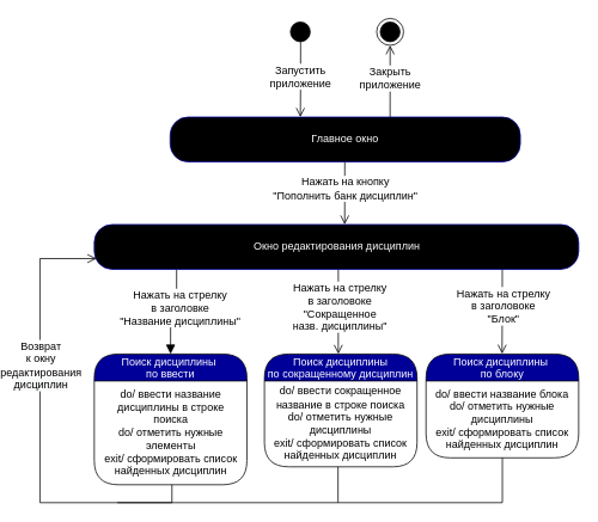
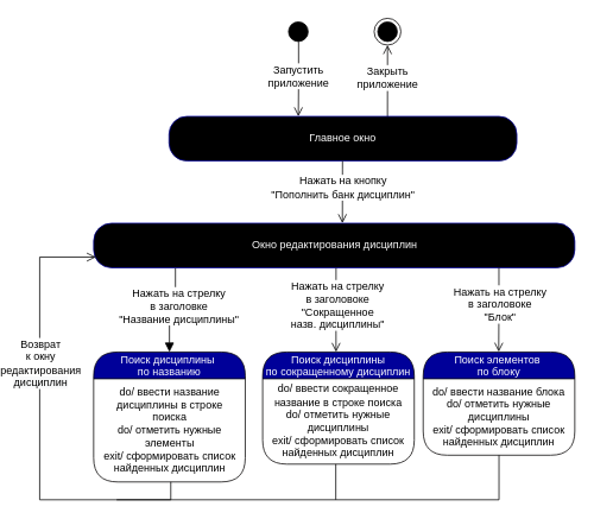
  <mxCell id="0" />
  <mxCell id="1" parent="0" />
  <mxCell id="2" value="" style="ellipse;html=1;shape=startState;fillColor=#000000;strokeColor=#000000;fontColor=#000099;" parent="1" vertex="1"><mxGeometry x="295" y="20" width="30" height="30" as="geometry" /></mxCell>
  <mxCell id="3" value="&lt;font style=&quot;font-size: 12px&quot;&gt;Запустить &lt;br&gt;приложение&lt;/font&gt;" style="edgeStyle=orthogonalEdgeStyle;html=1;verticalAlign=bottom;endArrow=open;endSize=8;strokeColor=#030000;rounded=0;exitX=0.509;exitY=0.876;exitDx=0;exitDy=0;exitPerimeter=0;spacingBottom=-14;fontSize=10;" parent="1" source="2" edge="1"><mxGeometry relative="1" as="geometry"><mxPoint x="310" y="130" as="targetPoint" /><mxPoint x="280" y="90" as="sourcePoint" /></mxGeometry></mxCell>
  <mxCell id="4" value="&lt;font style=&quot;font-size: 12px&quot;&gt;Закрыть&lt;br&gt;приложение&lt;/font&gt;" style="edgeStyle=orthogonalEdgeStyle;html=1;verticalAlign=bottom;endArrow=open;endSize=8;strokeColor=#030000;rounded=0;spacingBottom=-14;fontSize=10;entryX=0.5;entryY=1;entryDx=0;entryDy=0;exitX=0.781;exitY=0;exitDx=0;exitDy=0;exitPerimeter=0;" parent="1" target="5" edge="1"><mxGeometry relative="1" as="geometry"><mxPoint x="505" y="100" as="targetPoint" /><mxPoint x="409.96" y="130" as="sourcePoint" /><Array as="points"><mxPoint x="410" y="90" /><mxPoint x="410" y="90" /></Array></mxGeometry></mxCell>
  <mxCell id="5" value="" style="ellipse;html=1;shape=endState;fillColor=#000000;strokeColor=#030000;" parent="1" vertex="1"><mxGeometry x="395" y="20" width="30" height="30" as="geometry" /></mxCell>
  <mxCell id="6" value="Главное окно" style="rounded=1;whiteSpace=wrap;html=1;arcSize=40;fontColor=#FFFFFF;fillColor=#000000;strokeColor=#000099;" parent="1" vertex="1"><mxGeometry x="165" y="130" width="390" height="50" as="geometry" /></mxCell>
  <mxCell id="7" value="" style="edgeStyle=orthogonalEdgeStyle;html=1;verticalAlign=bottom;endArrow=open;endSize=8;strokeColor=#000000;rounded=0;fontSize=10;exitX=0.097;exitY=1.006;exitDx=0;exitDy=0;exitPerimeter=0;entryX=0.154;entryY=0;entryDx=0;entryDy=0;entryPerimeter=0;" parent="1" edge="1"><mxGeometry relative="1" as="geometry"><mxPoint x="359.413" y="249.82" as="targetPoint" /><mxPoint x="359.52" y="180.12" as="sourcePoint" /><Array as="points"><mxPoint x="359.35" y="189.82" /></Array></mxGeometry></mxCell>
  <mxCell id="8" value="Нажать на кнопку&lt;br&gt;&quot;Пополнить банк дисциплин&quot;" style="edgeLabel;html=1;align=center;verticalAlign=middle;resizable=0;points=[];fontSize=12;" parent="7" vertex="1" connectable="0"><mxGeometry x="-0.252" y="2" relative="1" as="geometry"><mxPoint x="-2" y="3" as="offset" /></mxGeometry></mxCell>
- <mxCell id="9" value="Поиск дисциплины &#10;по ввести" style="swimlane;fontStyle=0;align=center;verticalAlign=middle;childLayout=stackLayout;horizontal=1;startSize=30;horizontalStack=0;resizeParent=0;resizeLast=1;container=0;fontColor=#FFFFFF;collapsible=0;rounded=1;arcSize=30;strokeColor=#030000;fillColor=#000099;swimlaneFillColor=#FFFFFF;dropTarget=0;fontSize=12;" parent="1" vertex="1"><mxGeometry x="80.5" y="394.27" width="170" height="145.73" as="geometry" /></mxCell>
+ <mxCell id="9" value="Поиск дисциплины &#10;по названию" style="swimlane;fontStyle=0;align=center;verticalAlign=middle;childLayout=stackLayout;horizontal=1;startSize=30;horizontalStack=0;resizeParent=0;resizeLast=1;container=0;fontColor=#FFFFFF;collapsible=0;rounded=1;arcSize=30;strokeColor=#030000;fillColor=#000099;swimlaneFillColor=#FFFFFF;dropTarget=0;fontSize=12;" parent="1" vertex="1"><mxGeometry x="80.5" y="394.27" width="170" height="145.73" as="geometry" /></mxCell>
  <mxCell id="10" value="do/ ввести название дисциплины в строке поиска&lt;br&gt;do/ отметить нужные элементы&lt;br&gt;exit/ сформировать список найденных дисциплин" style="text;html=1;strokeColor=none;fillColor=none;align=center;verticalAlign=middle;spacingLeft=4;spacingRight=4;whiteSpace=wrap;overflow=hidden;rotatable=0;fontColor=#000000;fontSize=12;" parent="9" vertex="1"><mxGeometry y="30" width="170" height="115.73" as="geometry" /></mxCell>
  <mxCell id="11" value="Окно редактирования дисциплин" style="rounded=1;whiteSpace=wrap;html=1;arcSize=40;fontColor=#FFFFFF;fillColor=#000000;strokeColor=#000099;" parent="1" vertex="1"><mxGeometry x="80.5" y="249.82" width="539.5" height="50" as="geometry" /></mxCell>
  <mxCell id="12" value="" style="edgeStyle=orthogonalEdgeStyle;html=1;verticalAlign=bottom;endArrow=block;endSize=8;strokeColor=#000000;rounded=0;fontSize=10;entryX=0.5;entryY=0;entryDx=0;entryDy=0;exitX=0.17;exitY=1.01;exitDx=0;exitDy=0;exitPerimeter=0;" parent="1" source="11" target="9" edge="1"><mxGeometry relative="1" as="geometry"><mxPoint x="-37.25" y="400" as="targetPoint" /><mxPoint x="167" y="330" as="sourcePoint" /><Array as="points" /></mxGeometry></mxCell>
  <mxCell id="13" value="Нажать на стрелку &lt;br&gt;в заголовке&lt;br&gt;&quot;Название дисциплины&quot;" style="edgeLabel;html=1;align=center;verticalAlign=middle;resizable=0;points=[];fontSize=12;" parent="12" vertex="1" connectable="0"><mxGeometry x="-0.252" y="2" relative="1" as="geometry"><mxPoint x="1" y="4" as="offset" /></mxGeometry></mxCell>
  <mxCell id="14" value="" style="edgeStyle=orthogonalEdgeStyle;html=1;verticalAlign=bottom;endArrow=open;endSize=8;strokeColor=#000000;rounded=0;fontSize=10;" parent="1" edge="1"><mxGeometry relative="1" as="geometry"><mxPoint x="83" y="287.82" as="targetPoint" /><mxPoint x="167" y="540" as="sourcePoint" /><Array as="points"><mxPoint x="167" y="560" /><mxPoint x="20" y="560" /><mxPoint x="20" y="288" /></Array></mxGeometry></mxCell>
  <mxCell id="15" value="Возврат &lt;br&gt;к окну&lt;br&gt;редактирования&lt;br&gt;&lt;span style=&quot;background-color: rgb(248 , 249 , 250)&quot;&gt;дисциплин&lt;/span&gt;" style="edgeLabel;html=1;align=center;verticalAlign=middle;resizable=0;points=[];fontSize=12;" parent="14" vertex="1" connectable="0"><mxGeometry x="-0.252" y="2" relative="1" as="geometry"><mxPoint x="2" y="-133" as="offset" /></mxGeometry></mxCell>
  <mxCell id="16" value="" style="edgeStyle=orthogonalEdgeStyle;html=1;verticalAlign=bottom;endArrow=open;endSize=8;strokeColor=#000000;rounded=0;fontSize=10;" parent="1" edge="1"><mxGeometry relative="1" as="geometry"><mxPoint x="352.25" y="394.18" as="targetPoint" /><mxPoint x="352" y="300" as="sourcePoint" /><Array as="points"><mxPoint x="352.07" y="394" /></Array></mxGeometry></mxCell>
  <mxCell id="17" value="Нажать на стрелку &lt;br&gt;в заголовоке&lt;br&gt;&quot;Сокращенное &lt;br&gt;назв. дисциплины&quot;" style="edgeLabel;html=1;align=center;verticalAlign=middle;resizable=0;points=[];fontSize=12;" parent="16" vertex="1" connectable="0"><mxGeometry x="-0.252" y="2" relative="1" as="geometry"><mxPoint x="-1" y="6" as="offset" /></mxGeometry></mxCell>
  <mxCell id="18" value="" style="endArrow=none;html=1;rounded=0;" parent="1" edge="1"><mxGeometry width="50" height="50" relative="1" as="geometry"><mxPoint x="106.25" y="560" as="sourcePoint" /><mxPoint x="535" y="560" as="targetPoint" /></mxGeometry></mxCell>
  <mxCell id="19" value="" style="edgeStyle=orthogonalEdgeStyle;html=1;verticalAlign=bottom;endArrow=open;endSize=8;strokeColor=#000000;rounded=0;fontSize=10;" parent="1" edge="1"><mxGeometry relative="1" as="geometry"><mxPoint x="534.66" y="394" as="targetPoint" /><mxPoint x="534.91" y="299.82" as="sourcePoint" /><Array as="points"><mxPoint x="534.91" y="346.82" /><mxPoint x="534.91" y="346.82" /></Array></mxGeometry></mxCell>
  <mxCell id="20" value="Нажать на стрелку &lt;br&gt;в заголовоке&lt;br&gt;&quot;Блок&quot;" style="edgeLabel;html=1;align=center;verticalAlign=middle;resizable=0;points=[];fontSize=12;" parent="19" vertex="1" connectable="0"><mxGeometry x="-0.252" y="2" relative="1" as="geometry"><mxPoint x="-1" y="6" as="offset" /></mxGeometry></mxCell>
  <mxCell id="21" value="Поиск дисциплины&#10;по сокращенному дисциплин" style="swimlane;fontStyle=0;align=center;verticalAlign=middle;childLayout=stackLayout;horizontal=1;startSize=30;horizontalStack=0;resizeParent=0;resizeLast=1;container=0;fontColor=#FFFFFF;collapsible=0;rounded=1;arcSize=30;strokeColor=#030000;fillColor=#000099;swimlaneFillColor=#FFFFFF;dropTarget=0;fontSize=12;" parent="1" vertex="1"><mxGeometry x="270" y="394.27" width="170" height="125.73" as="geometry" /></mxCell>
  <mxCell id="22" value="do/ ввести сокращенное название в строке поиска&lt;br&gt;do/ отметить нужные дисциплины&lt;br&gt;exit/ сформировать список найденных дисциплин" style="text;html=1;strokeColor=none;fillColor=none;align=center;verticalAlign=middle;spacingLeft=4;spacingRight=4;whiteSpace=wrap;overflow=hidden;rotatable=0;fontColor=#000000;fontSize=12;" parent="21" vertex="1"><mxGeometry y="30" width="170" height="95.73" as="geometry" /></mxCell>
- <mxCell id="23" value="Поиск дисциплины &#10;по блоку" style="swimlane;fontStyle=0;align=center;verticalAlign=middle;childLayout=stackLayout;horizontal=1;startSize=30;horizontalStack=0;resizeParent=0;resizeLast=1;container=0;fontColor=#FFFFFF;collapsible=0;rounded=1;arcSize=30;strokeColor=#030000;fillColor=#000099;swimlaneFillColor=#FFFFFF;dropTarget=0;fontSize=12;" parent="1" vertex="1"><mxGeometry x="450" y="394.27" width="170" height="115.73" as="geometry" /></mxCell>
+ <mxCell id="23" value="Поиск элементов &#10;по блоку" style="swimlane;fontStyle=0;align=center;verticalAlign=middle;childLayout=stackLayout;horizontal=1;startSize=30;horizontalStack=0;resizeParent=0;resizeLast=1;container=0;fontColor=#FFFFFF;collapsible=0;rounded=1;arcSize=30;strokeColor=#030000;fillColor=#000099;swimlaneFillColor=#FFFFFF;dropTarget=0;fontSize=12;" parent="1" vertex="1"><mxGeometry x="450" y="394.27" width="170" height="115.73" as="geometry" /></mxCell>
  <mxCell id="24" value="do/ ввести название блока&lt;br&gt;do/ отметить нужные дисциплины&lt;br&gt;exit/ сформировать список найденных дисциплин" style="text;html=1;strokeColor=none;fillColor=none;align=center;verticalAlign=middle;spacingLeft=4;spacingRight=4;whiteSpace=wrap;overflow=hidden;rotatable=0;fontColor=#000000;fontSize=12;" parent="23" vertex="1"><mxGeometry y="30" width="170" height="85.73" as="geometry" /></mxCell>
  <mxCell id="25" value="do/ ввести название блока&lt;br&gt;do/ отметить нужные элементы&lt;br&gt;exit/ сформировать список найденных элементов" style="text;html=1;strokeColor=none;fillColor=none;align=center;verticalAlign=middle;spacingLeft=4;spacingRight=4;whiteSpace=wrap;overflow=hidden;rotatable=0;fontColor=#000000;fontSize=12;" parent="23" vertex="1"><mxGeometry y="115.73" width="170" as="geometry" /></mxCell>
  <mxCell id="26" value="" style="endArrow=none;html=1;rounded=0;" parent="1" edge="1"><mxGeometry width="50" height="50" relative="1" as="geometry"><mxPoint x="352" y="560" as="sourcePoint" /><mxPoint x="352" y="520" as="targetPoint" /></mxGeometry></mxCell>
  <mxCell id="27" value="" style="endArrow=none;html=1;rounded=0;entryX=0.5;entryY=1;entryDx=0;entryDy=0;" parent="1" target="24" edge="1"><mxGeometry width="50" height="50" relative="1" as="geometry"><mxPoint x="535" y="560" as="sourcePoint" /><mxPoint x="536" y="520" as="targetPoint" /></mxGeometry></mxCell>
